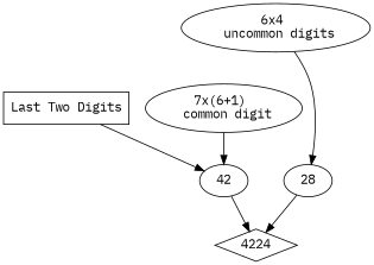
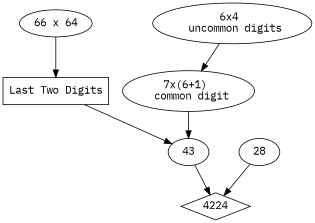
  digraph {
    fontname="IBM Plex Mono"
    node [fontname="IBM Plex Mono"]
    edge [fontname="IBM Plex Mono"]
+   n1 [label="66 x 64"]
    n2 [label="Last Two Digits" shape=box]
-   n3 [label=42]
+   n3 [label=43]
    n4 [label="6x4 \n uncommon digits"]
    n5 [label=28]
    n6 [label="7x(6+1) \n common digit"]
    n7 [label=4224 shape=diamond]
+   n1 -> n2
    n2 -> n3
    n3 -> n7
-   n4 -> n5
+   n4 -> n6
    n5 -> n7
    n6 -> n3
  }
